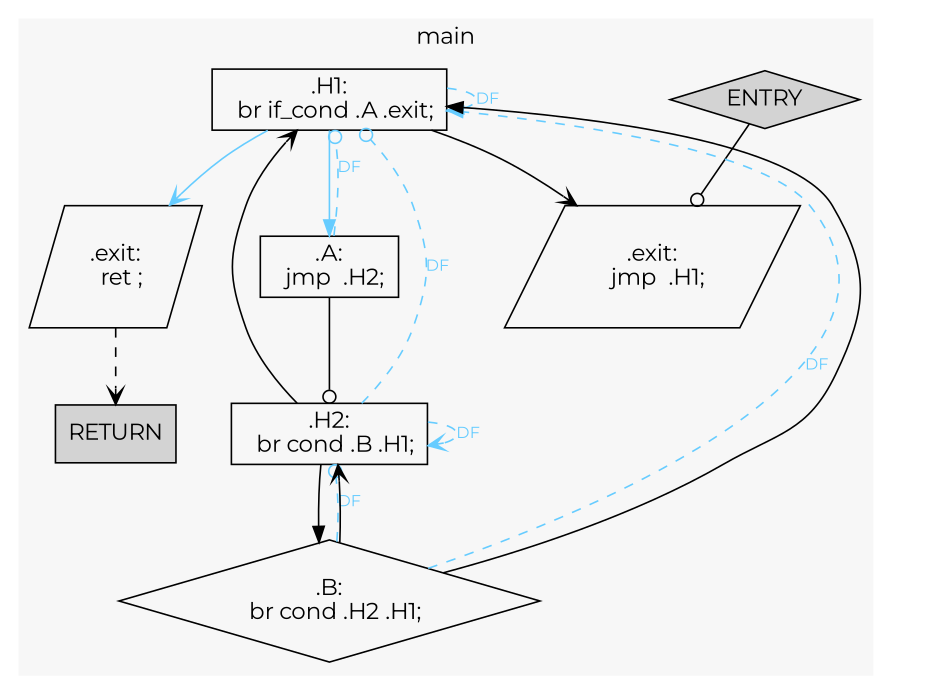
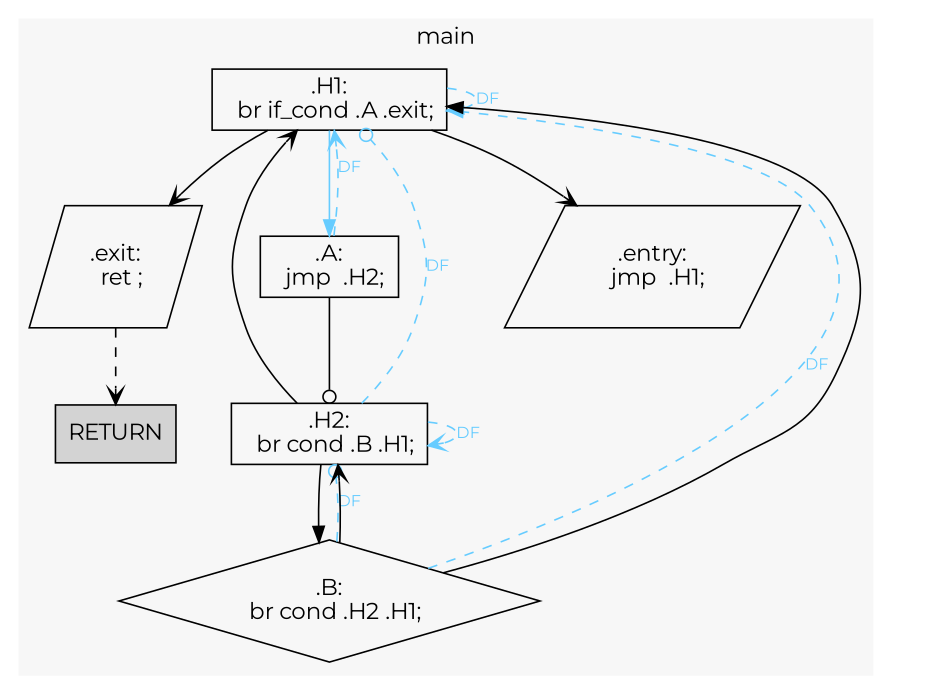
  digraph {
    fontname=Montserrat
    node [fontname=Montserrat shape=box]
    edge [arrowhead=vee fontname=Montserrat]
-   n1 [fillcolor=lightgray label=ENTRY shape=diamond style=filled]
-   n2 [label=".exit:\n  jmp  .H1;" shape=parallelogram]
+   n2 [label=".entry:\n  jmp  .H1;" shape=parallelogram]
    n3 [label=".H1:\n  br if_cond .A .exit;"]
    n4 [label=".exit:\n  ret ;" shape=parallelogram]
    n5 [label=".A:\n  jmp  .H2;"]
    n6 [fillcolor=lightgray label=RETURN style=filled]
    n7 [label=".H2:\n  br cond .B .H1;"]
    n8 [label=".B:\n  br cond .H2 .H1;" shape=diamond]
    subgraph cluster_1 {
      color="#f7f7f7"
      label=main
      rankdir=TB
      style=filled
-     n1
      n2
      n3
      n4
      n5
      n6
      n7
      n8
    }
-   n1 -> n2 [arrowhead=odot]
    n3 -> n2
    n3 -> n3 [arrowhead=normal color="#66ccff" constraint=false fontcolor="#66ccff" fontsize=10 label=DF style=dashed]
-   n3 -> n4 [color="#66ccff"]
+   n3 -> n4
    n3 -> n5 [arrowhead=normal color="#66ccff"]
    n4 -> n6 [style=dashed]
-   n5 -> n3 [arrowhead=odot color="#66ccff" constraint=false fontcolor="#66ccff" fontsize=10 label=DF style=dashed]
+   n5 -> n3 [color="#66ccff" constraint=false fontcolor="#66ccff" fontsize=10 label=DF style=dashed]
    n5 -> n7 [arrowhead=odot]
    n7 -> n3 [arrowhead=odot color="#66ccff" constraint=false fontcolor="#66ccff" fontsize=10 label=DF style=dashed]
    n7 -> n3
    n7 -> n7 [color="#66ccff" constraint=false fontcolor="#66ccff" fontsize=10 label=DF style=dashed]
    n7 -> n8 [arrowhead=normal]
    n8 -> n3 [arrowhead=normal color="#66ccff" constraint=false fontcolor="#66ccff" fontsize=10 label=DF style=dashed]
    n8 -> n3 [arrowhead=normal]
    n8 -> n7 [arrowhead=odot color="#66ccff" constraint=false fontcolor="#66ccff" fontsize=10 label=DF style=dashed]
    n8 -> n7
  }
